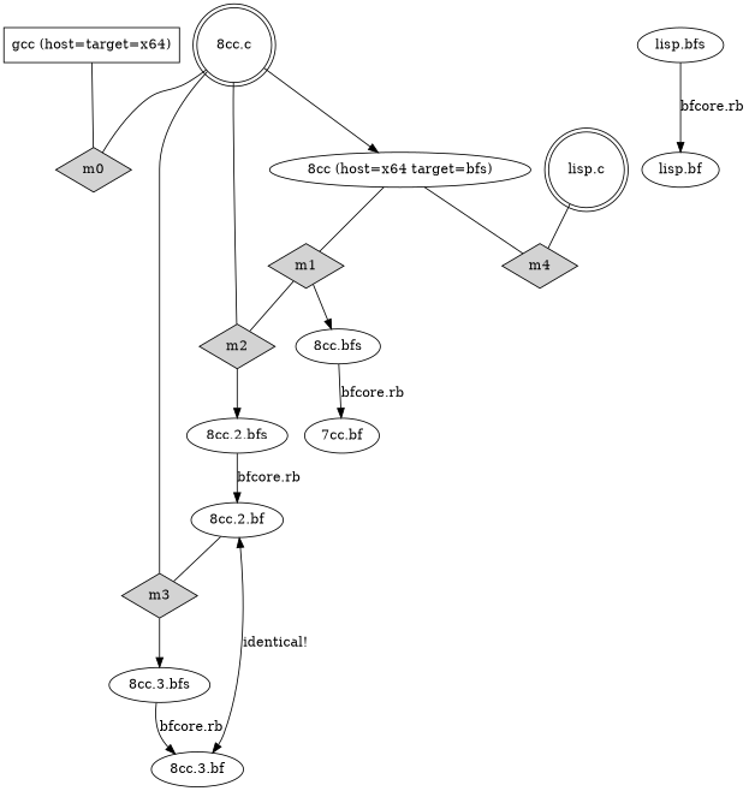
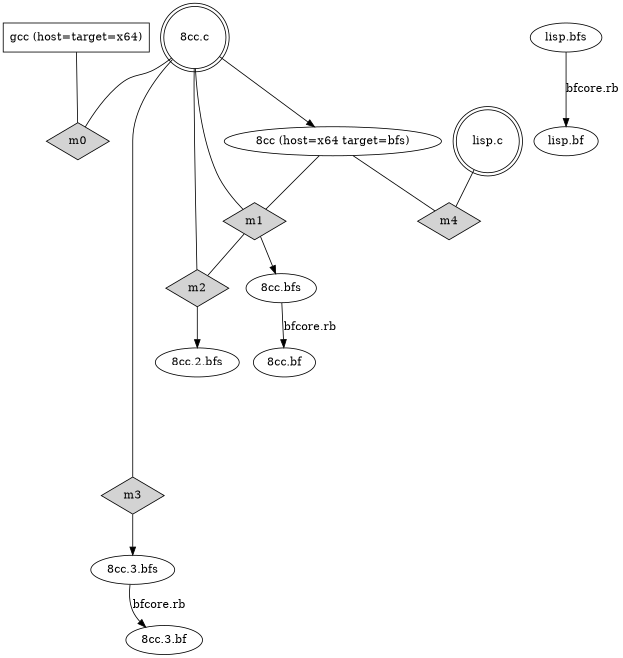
  digraph {
    edge [dir=none]
    "8cc.c" [shape=doublecircle]
    m0 [height=.1 shape=diamond style=filled width=.1]
    m1 [height=.1 shape=diamond style=filled width=.1]
    m2 [height=.1 shape=diamond style=filled width=.1]
    m3 [height=.1 shape=diamond style=filled width=.1]
    "8cc (host=x64 target=bfs)"
    "8cc.bfs"
    "8cc.2.bfs"
    "8cc.3.bfs"
    "lisp.c" [shape=doublecircle]
    m4 [height=.1 shape=diamond style=filled width=.1]
    "gcc (host=target=x64)" [shape=rect]
-   "8cc.bf" [label="7cc.bf"]
-   "8cc.2.bf"
+   "8cc.bf"
    "8cc.3.bf"
    "lisp.bfs"
    "lisp.bf"
    "8cc.c" -> m0
+   "8cc.c" -> m1
    "8cc.c" -> m2
    "8cc.c" -> m3
    "8cc.c" -> "8cc (host=x64 target=bfs)" [dir=""]
    m1 -> m2
    m1 -> "8cc.bfs" [dir=""]
    m2 -> "8cc.2.bfs" [dir=""]
    m3 -> "8cc.3.bfs" [dir=""]
    "8cc (host=x64 target=bfs)" -> m1
    "8cc (host=x64 target=bfs)" -> m4
    "8cc.bfs" -> "8cc.bf" [label="bfcore.rb" dir=""]
-   "8cc.2.bfs" -> "8cc.2.bf" [label="bfcore.rb" dir=""]
    "8cc.3.bfs" -> "8cc.3.bf" [label="bfcore.rb" dir=""]
    "lisp.c" -> m4
    "gcc (host=target=x64)" -> m0
-   "8cc.2.bf" -> m3
-   "8cc.2.bf" -> "8cc.3.bf" [dir=both label="identical!"]
    "lisp.bfs" -> "lisp.bf" [label="bfcore.rb" dir=""]
  }
